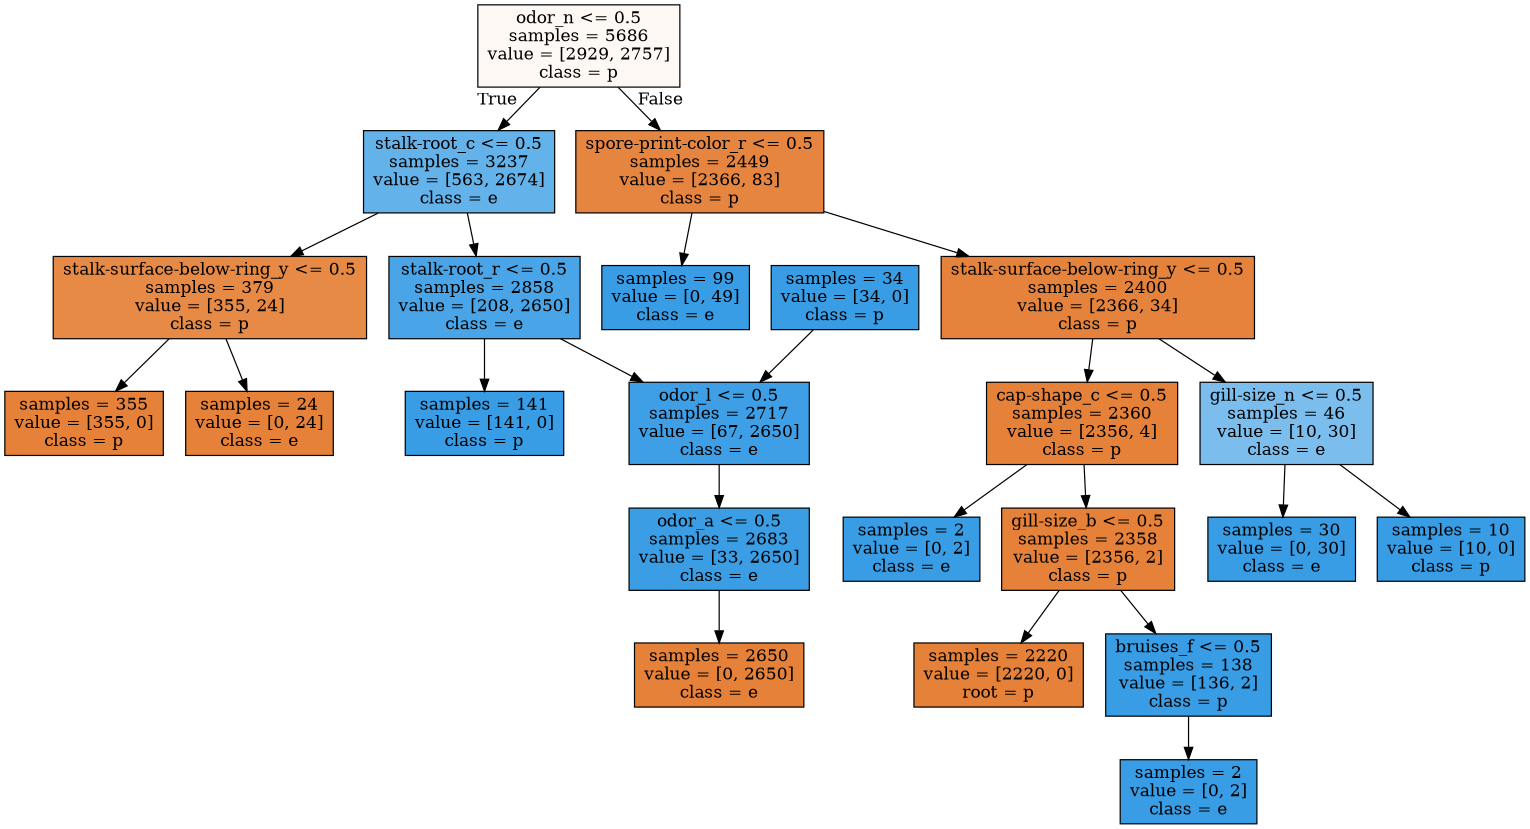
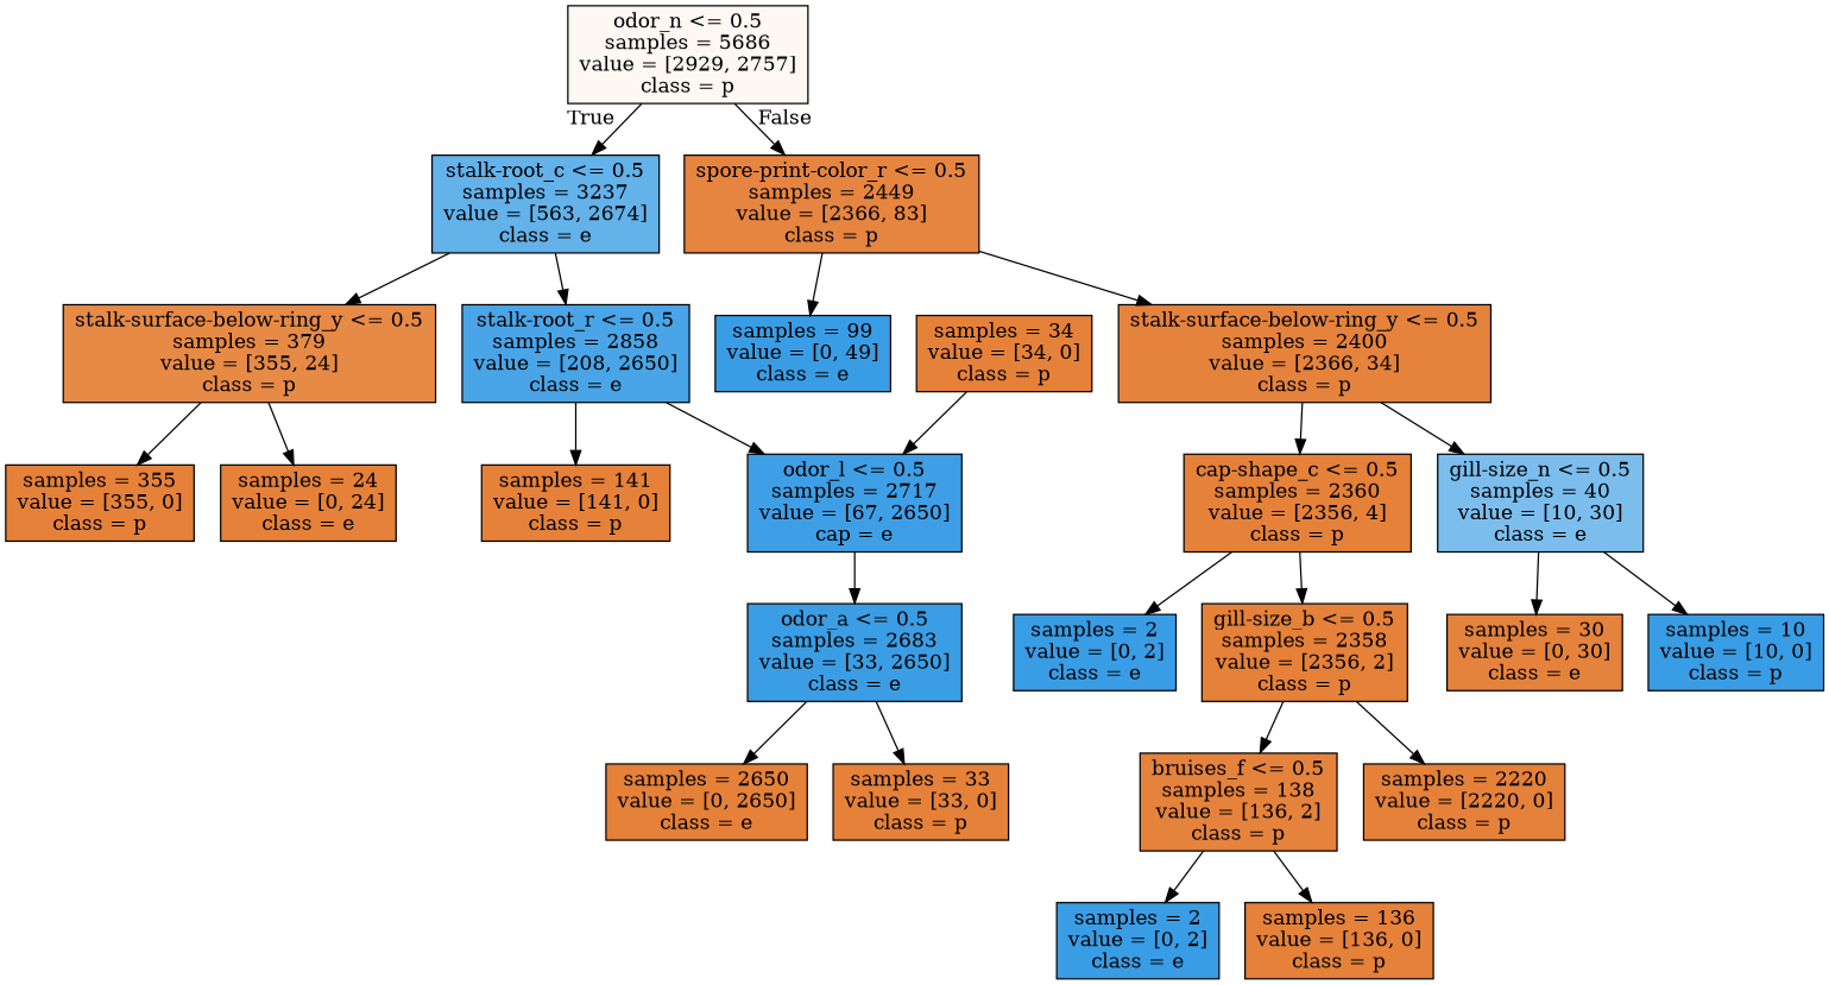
  digraph {
    node [color=black fillcolor="#e58139" shape=box style=filled]
    n1 [fillcolor="#fdf8f3" label="odor_n <= 0.5\nsamples = 5686\nvalue = [2929, 2757]\nclass = p"]
    n2 [fillcolor="#63b2ea" label="stalk-root_c <= 0.5\nsamples = 3237\nvalue = [563, 2674]\nclass = e"]
    n3 [fillcolor="#e68540" label="spore-print-color_r <= 0.5\nsamples = 2449\nvalue = [2366, 83]\nclass = p"]
    n4 [fillcolor="#49a5e7" label="stalk-root_r <= 0.5\nsamples = 2858\nvalue = [208, 2650]\nclass = e"]
    n5 [fillcolor="#e78a46" label="stalk-surface-below-ring_y <= 0.5\nsamples = 379\nvalue = [355, 24]\nclass = p"]
    n6 [fillcolor="#e5833c" label="stalk-surface-below-ring_y <= 0.5\nsamples = 2400\nvalue = [2366, 34]\nclass = p"]
    n7 [fillcolor="#399de5" label="samples = 99\nvalue = [0, 49]\nclass = e"]
-   n8 [fillcolor="#3e9fe6" label="odor_l <= 0.5\nsamples = 2717\nvalue = [67, 2650]\nclass = e"]
-   n9 [fillcolor="#399de5" label="samples = 141\nvalue = [141, 0]\nclass = p"]
+   n8 [fillcolor="#3e9fe6" label="odor_l <= 0.5\nsamples = 2717\nvalue = [67, 2650]\ncap = e"]
+   n9 [label="samples = 141\nvalue = [141, 0]\nclass = p"]
    n10 [label="samples = 355\nvalue = [355, 0]\nclass = p"]
    n11 [label="samples = 24\nvalue = [0, 24]\nclass = e"]
    n12 [fillcolor="#3b9ee5" label="odor_a <= 0.5\nsamples = 2683\nvalue = [33, 2650]\nclass = e"]
    n13 [label="samples = 2650\nvalue = [0, 2650]\nclass = e"]
-   n15 [fillcolor="#399de5" label="samples = 34\nvalue = [34, 0]\nclass = p"]
+   n14 [label="samples = 33\nvalue = [33, 0]\nclass = p"]
+   n15 [label="samples = 34\nvalue = [34, 0]\nclass = p"]
    n16 [label="cap-shape_c <= 0.5\nsamples = 2360\nvalue = [2356, 4]\nclass = p"]
-   n17 [fillcolor="#7bbeee" label="gill-size_n <= 0.5\nsamples = 46\nvalue = [10, 30]\nclass = e"]
+   n17 [fillcolor="#7bbeee" label="gill-size_n <= 0.5\nsamples = 40\nvalue = [10, 30]\nclass = e"]
    n18 [label="gill-size_b <= 0.5\nsamples = 2358\nvalue = [2356, 2]\nclass = p"]
    n19 [fillcolor="#399de5" label="samples = 2\nvalue = [0, 2]\nclass = e"]
    n20 [fillcolor="#399de5" label="samples = 10\nvalue = [10, 0]\nclass = p"]
-   n21 [fillcolor="#399de5" label="samples = 30\nvalue = [0, 30]\nclass = e"]
-   n22 [fillcolor="#399de5" label="bruises_f <= 0.5\nsamples = 138\nvalue = [136, 2]\nclass = p"]
-   n23 [label="samples = 2220\nvalue = [2220, 0]\nroot = p"]
+   n21 [fillcolor="#e5833c" label="samples = 30\nvalue = [0, 30]\nclass = e"]
+   n22 [fillcolor="#e5833c" label="bruises_f <= 0.5\nsamples = 138\nvalue = [136, 2]\nclass = p"]
+   n23 [label="samples = 2220\nvalue = [2220, 0]\nclass = p"]
    n24 [fillcolor="#399de5" label="samples = 2\nvalue = [0, 2]\nclass = e"]
+   n25 [label="samples = 136\nvalue = [136, 0]\nclass = p"]
    n1 -> n2 [headlabel=True labelangle=45 labeldistance=2.5]
    n1 -> n3 [headlabel=False labelangle=-45 labeldistance=2.5]
    n2 -> n4
    n2 -> n5
    n3 -> n6
    n3 -> n7
    n4 -> n8
    n4 -> n9
    n5 -> n10
    n5 -> n11
    n6 -> n16
    n6 -> n17
    n8 -> n12
    n12 -> n13
+   n12 -> n14
    n15 -> n8
    n16 -> n18
    n16 -> n19
    n17 -> n20
    n17 -> n21
    n18 -> n22
    n18 -> n23
    n22 -> n24
+   n22 -> n25
  }
